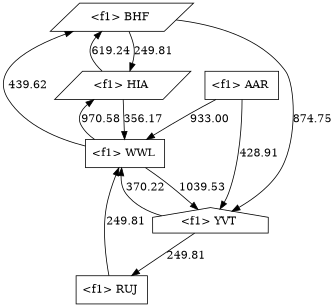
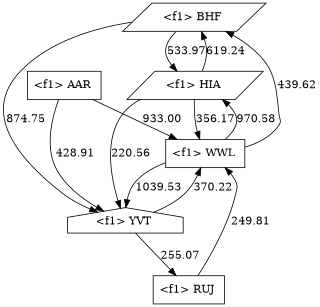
  digraph {
    node [shape=box]
    edge [headport=f1]
    n1 [label="<f1> BHF " shape=parallelogram]
    n2 [label="<f1> HIA " shape=parallelogram]
    n3 [label="<f1> YVT " shape=house]
    n4 [label="<f1> WWL "]
    n5 [label="<f1> RUJ "]
    n6 [label="<f1> AAR "]
-   n1 -> n2 [label=249.81]
+   n1 -> n2 [label=533.97]
    n1 -> n3 [label=874.75]
    n2 -> n1 [label=619.24]
+   n2 -> n3 [label=220.56]
    n2 -> n4 [label=356.17]
    n3 -> n4 [label=370.22]
-   n3 -> n5 [label=249.81]
+   n3 -> n5 [label=255.07]
    n4 -> n1 [label=439.62]
    n4 -> n2 [label=970.58]
    n4 -> n3 [label=1039.53]
    n5 -> n4 [label=249.81]
    n6 -> n3 [label=428.91]
    n6 -> n4 [label=933.00]
  }
